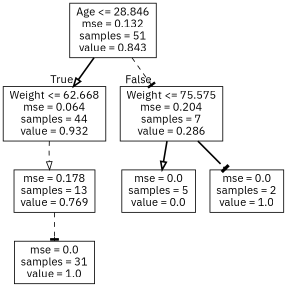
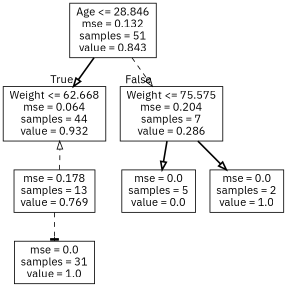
  digraph {
    fontname="IBM Plex Sans"
    node [fontname="IBM Plex Sans" shape=box]
    edge [arrowhead=onormal fontname="IBM Plex Sans" style=bold]
    n1 [label="Age <= 28.846\nmse = 0.132\nsamples = 51\nvalue = 0.843"]
    n2 [label="Weight <= 62.668\nmse = 0.064\nsamples = 44\nvalue = 0.932"]
    n3 [label="Weight <= 75.575\nmse = 0.204\nsamples = 7\nvalue = 0.286"]
    n4 [label="mse = 0.178\nsamples = 13\nvalue = 0.769"]
    n5 [label="mse = 0.0\nsamples = 5\nvalue = 0.0"]
    n6 [label="mse = 0.0\nsamples = 2\nvalue = 1.0"]
    n7 [label="mse = 0.0\nsamples = 31\nvalue = 1.0"]
    n1 -> n2 [headlabel=True labelangle=45 labeldistance=2.5]
-   n1 -> n3 [arrowhead=tee headlabel=False labelangle=-45 labeldistance=2.5 style=dashed]
-   n2 -> n4 [style=dashed]
+   n1 -> n3 [headlabel=False labelangle=-45 labeldistance=2.5 style=dashed]
+   n4 -> n2 [style=dashed]
    n3 -> n5
-   n3 -> n6 [arrowhead=tee]
+   n3 -> n6
    n4 -> n7 [arrowhead=tee style=dashed]
  }
